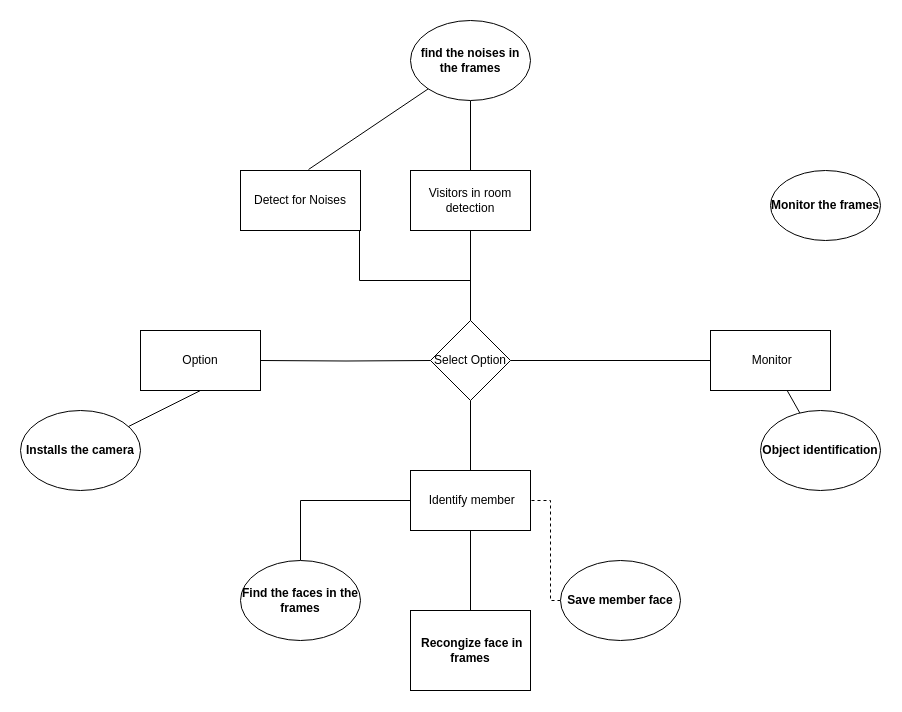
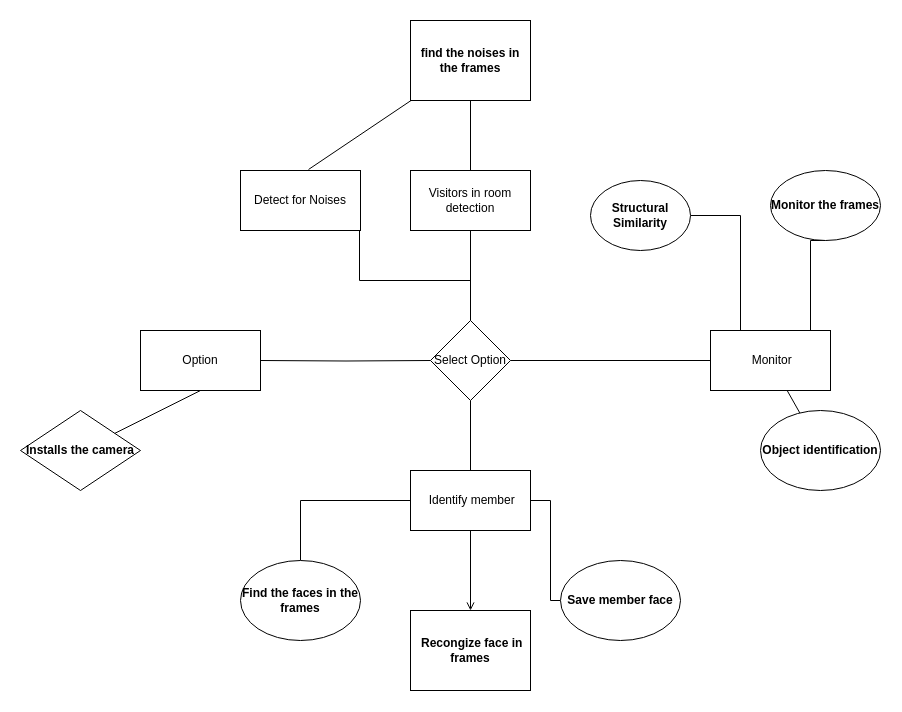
  <mxCell id="0" />
  <mxCell id="1" parent="0" />
  <mxCell id="2" value="&amp;nbsp;Monitor" style="rounded=0;whiteSpace=wrap;html=1;" parent="1" vertex="1"><mxGeometry x="710" y="330" width="120" height="60" as="geometry" /></mxCell>
  <mxCell id="3" style="edgeStyle=orthogonalEdgeStyle;rounded=0;orthogonalLoop=1;jettySize=auto;html=1;endArrow=none;endFill=0;strokeColor=default;" edge="1" parent="1" source="5" target="13"><mxGeometry relative="1" as="geometry" /></mxCell>
- <mxCell id="4" value="" style="edgeStyle=orthogonalEdgeStyle;rounded=0;orthogonalLoop=1;jettySize=auto;html=1;endArrow=none;endFill=0;strokeColor=default;" edge="1" parent="1" source="5" target="14"><mxGeometry relative="1" as="geometry" /></mxCell>
+ <mxCell id="4" value="" style="edgeStyle=orthogonalEdgeStyle;rounded=0;orthogonalLoop=1;jettySize=auto;html=1;endArrow=open;endFill=0;strokeColor=default;" edge="1" parent="1" source="5" target="14"><mxGeometry relative="1" as="geometry" /></mxCell>
  <mxCell id="5" value="&amp;nbsp;Identify member" style="rounded=0;whiteSpace=wrap;html=1;" parent="1" vertex="1"><mxGeometry x="410" y="470" width="120" height="60" as="geometry" /></mxCell>
  <mxCell id="6" value="Detect for Noises" style="rounded=0;whiteSpace=wrap;html=1;" parent="1" vertex="1"><mxGeometry x="240" y="170" width="120" height="60" as="geometry" /></mxCell>
  <mxCell id="7" value="" style="edgeStyle=orthogonalEdgeStyle;rounded=0;orthogonalLoop=1;jettySize=auto;html=1;endArrow=none;endFill=0;strokeColor=default;" edge="1" parent="1" source="8" target="15"><mxGeometry relative="1" as="geometry" /></mxCell>
  <mxCell id="8" value="Visitors in room detection" style="rounded=0;whiteSpace=wrap;html=1;" parent="1" vertex="1"><mxGeometry x="410" y="170" width="120" height="60" as="geometry" /></mxCell>
+ <mxCell id="9" style="edgeStyle=orthogonalEdgeStyle;rounded=0;orthogonalLoop=1;jettySize=auto;html=1;entryX=0.75;entryY=0;entryDx=0;entryDy=0;endArrow=none;endFill=0;strokeColor=default;exitX=0.5;exitY=1;exitDx=0;exitDy=0;" edge="1" parent="1" source="10" target="2"><mxGeometry relative="1" as="geometry"><mxPoint x="830" y="250" as="sourcePoint" /><Array as="points"><mxPoint x="810" y="240" /><mxPoint x="810" y="330" /></Array></mxGeometry></mxCell>
  <mxCell id="10" value="Monitor the frames" style="ellipse;whiteSpace=wrap;html=1;fontStyle=1" parent="1" vertex="1"><mxGeometry x="770" y="170" width="110" height="70" as="geometry" /></mxCell>
+ <mxCell id="11" style="edgeStyle=orthogonalEdgeStyle;rounded=0;orthogonalLoop=1;jettySize=auto;html=1;entryX=0.25;entryY=0;entryDx=0;entryDy=0;endArrow=none;endFill=0;strokeColor=default;" edge="1" parent="1" source="12" target="2"><mxGeometry relative="1" as="geometry" /></mxCell>
+ <mxCell id="12" value="Structural Similarity" style="ellipse;whiteSpace=wrap;html=1;fontStyle=1" parent="1" vertex="1"><mxGeometry x="590" y="180" width="100" height="70" as="geometry" /></mxCell>
  <mxCell id="13" value="Find the faces in the frames" style="ellipse;whiteSpace=wrap;html=1;fontStyle=1" parent="1" vertex="1"><mxGeometry x="240" y="560" width="120" height="80" as="geometry" /></mxCell>
  <mxCell id="14" value="&amp;nbsp;Recongize face in frames" style="whiteSpace=wrap;html=1;fontStyle=1;rounded=0;" parent="1" vertex="1"><mxGeometry x="410" y="610" width="120" height="80" as="geometry" /></mxCell>
- <mxCell id="15" value="find the noises in the frames" style="ellipse;whiteSpace=wrap;html=1;fontStyle=1" parent="1" vertex="1"><mxGeometry x="410" y="20" width="120" height="80" as="geometry" /></mxCell>
- <mxCell id="16" value="Installs the camera" style="ellipse;whiteSpace=wrap;html=1;fontStyle=1" parent="1" vertex="1"><mxGeometry x="20" y="410" width="120" height="80" as="geometry" /></mxCell>
+ <mxCell id="15" value="find the noises in the frames" style="whiteSpace=wrap;html=1;fontStyle=1;rounded=0;" parent="1" vertex="1"><mxGeometry x="410" y="20" width="120" height="80" as="geometry" /></mxCell>
+ <mxCell id="16" value="Installs the camera" style="rhombus;whiteSpace=wrap;html=1;fontStyle=1;" parent="1" vertex="1"><mxGeometry x="20" y="410" width="120" height="80" as="geometry" /></mxCell>
  <mxCell id="17" style="edgeStyle=orthogonalEdgeStyle;orthogonalLoop=1;jettySize=auto;html=1;entryX=0;entryY=0.5;entryDx=0;entryDy=0;strokeColor=default;rounded=0;endArrow=none;endFill=0;" edge="1" parent="1" target="23"><mxGeometry relative="1" as="geometry"><mxPoint x="260" y="360" as="sourcePoint" /></mxGeometry></mxCell>
  <mxCell id="18" value="Option" style="rounded=0;whiteSpace=wrap;html=1;" parent="1" vertex="1"><mxGeometry x="140" y="330" width="120" height="60" as="geometry" /></mxCell>
  <mxCell id="19" style="edgeStyle=orthogonalEdgeStyle;rounded=0;orthogonalLoop=1;jettySize=auto;html=1;entryX=0;entryY=0.5;entryDx=0;entryDy=0;endArrow=none;endFill=0;" edge="1" parent="1" source="23" target="2"><mxGeometry relative="1" as="geometry" /></mxCell>
  <mxCell id="20" value="" style="edgeStyle=orthogonalEdgeStyle;rounded=0;orthogonalLoop=1;jettySize=auto;html=1;endArrow=none;endFill=0;strokeColor=default;" edge="1" parent="1" source="23" target="5"><mxGeometry relative="1" as="geometry" /></mxCell>
  <mxCell id="21" value="" style="edgeStyle=orthogonalEdgeStyle;rounded=0;orthogonalLoop=1;jettySize=auto;html=1;endArrow=none;endFill=0;strokeColor=default;" edge="1" parent="1" source="23" target="8"><mxGeometry relative="1" as="geometry" /></mxCell>
  <mxCell id="22" style="edgeStyle=orthogonalEdgeStyle;rounded=0;orthogonalLoop=1;jettySize=auto;html=1;endArrow=none;endFill=0;strokeColor=default;entryX=0.5;entryY=1;entryDx=0;entryDy=0;" edge="1" parent="1" source="23" target="6"><mxGeometry relative="1" as="geometry"><mxPoint x="310" y="240" as="targetPoint" /><Array as="points"><mxPoint x="470" y="280" /><mxPoint x="359" y="280" /><mxPoint x="359" y="230" /></Array></mxGeometry></mxCell>
  <mxCell id="23" value="Select Option" style="rhombus;whiteSpace=wrap;html=1;" vertex="1" parent="1"><mxGeometry x="430" y="320" width="80" height="80" as="geometry" /></mxCell>
  <mxCell id="24" value="" style="endArrow=none;html=1;rounded=0;strokeColor=default;exitX=0.567;exitY=-0.017;exitDx=0;exitDy=0;exitPerimeter=0;" edge="1" parent="1" source="6" target="15"><mxGeometry width="50" height="50" relative="1" as="geometry"><mxPoint x="340" y="160" as="sourcePoint" /><mxPoint x="390" y="110" as="targetPoint" /></mxGeometry></mxCell>
- <mxCell id="25" style="edgeStyle=orthogonalEdgeStyle;rounded=0;orthogonalLoop=1;jettySize=auto;html=1;entryX=1;entryY=0.5;entryDx=0;entryDy=0;endArrow=none;endFill=0;strokeColor=default;dashed=1;" edge="1" parent="1" source="26" target="5"><mxGeometry relative="1" as="geometry"><Array as="points"><mxPoint x="550" y="600" /><mxPoint x="550" y="500" /></Array></mxGeometry></mxCell>
+ <mxCell id="25" style="edgeStyle=orthogonalEdgeStyle;rounded=0;orthogonalLoop=1;jettySize=auto;html=1;entryX=1;entryY=0.5;entryDx=0;entryDy=0;endArrow=none;endFill=0;strokeColor=default;" edge="1" parent="1" source="26" target="5"><mxGeometry relative="1" as="geometry"><Array as="points"><mxPoint x="550" y="600" /><mxPoint x="550" y="500" /></Array></mxGeometry></mxCell>
  <mxCell id="26" value="Save member face " style="ellipse;whiteSpace=wrap;html=1;fontStyle=1" vertex="1" parent="1"><mxGeometry x="560" y="560" width="120" height="80" as="geometry" /></mxCell>
  <mxCell id="27" value="" style="endArrow=none;html=1;rounded=0;strokeColor=default;entryX=0.5;entryY=1;entryDx=0;entryDy=0;" edge="1" parent="1" source="16" target="18"><mxGeometry width="50" height="50" relative="1" as="geometry"><mxPoint x="720" y="420" as="sourcePoint" /><mxPoint x="750" y="390" as="targetPoint" /></mxGeometry></mxCell>
  <mxCell id="28" value="Object identification" style="ellipse;whiteSpace=wrap;html=1;fontStyle=1" vertex="1" parent="1"><mxGeometry x="760" y="410" width="120" height="80" as="geometry" /></mxCell>
  <mxCell id="29" value="" style="endArrow=none;html=1;rounded=0;strokeColor=default;" edge="1" parent="1" source="28" target="2"><mxGeometry width="50" height="50" relative="1" as="geometry"><mxPoint x="860" y="420" as="sourcePoint" /><mxPoint x="890" y="390" as="targetPoint" /></mxGeometry></mxCell>
